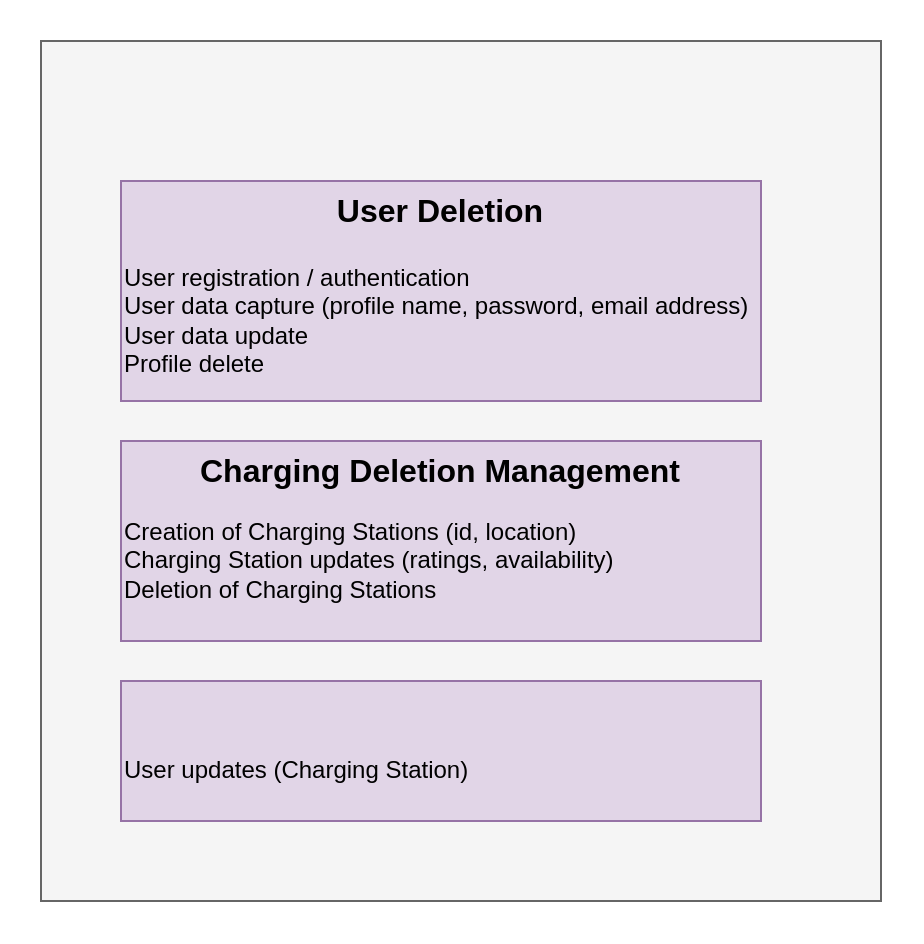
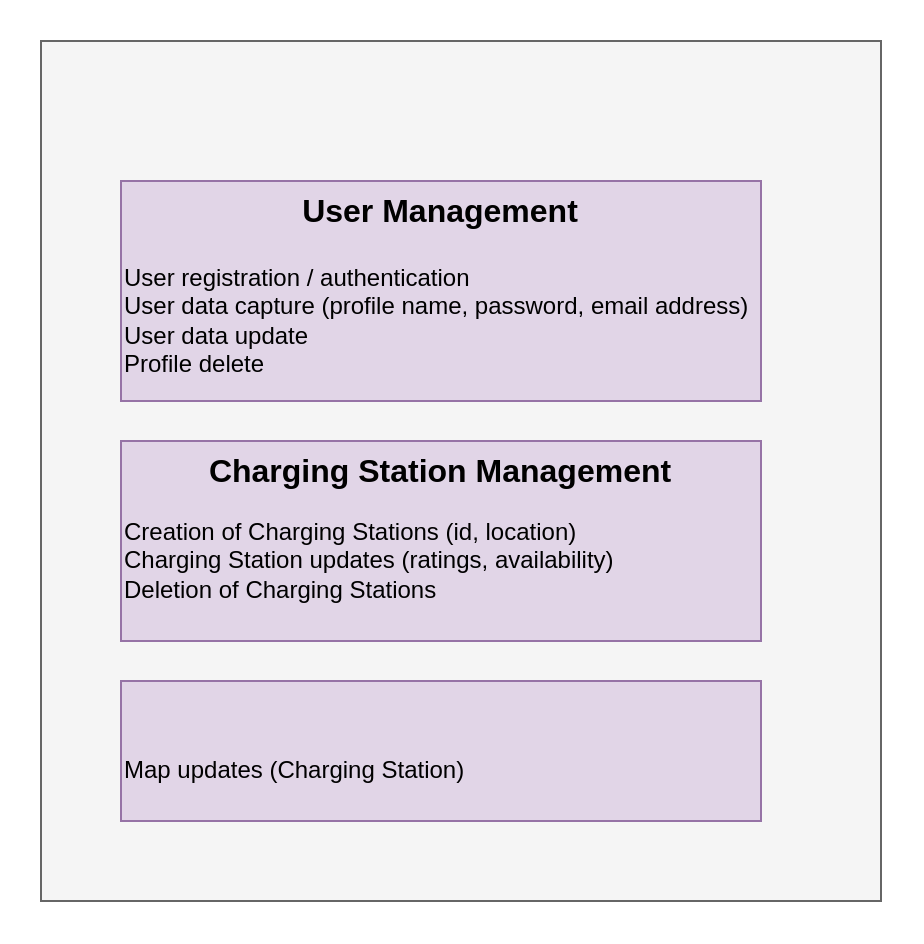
  <mxCell id="0" />
  <mxCell id="1" parent="0" />
  <mxCell id="2" value="" style="rounded=0;whiteSpace=wrap;html=1;fillColor=#f5f5f5;fontColor=#333333;strokeColor=#666666;" vertex="1" parent="1"><mxGeometry x="20" y="20" width="420" height="430" as="geometry" /></mxCell>
  <mxCell id="3" value="" style="rounded=0;whiteSpace=wrap;html=1;fillColor=#e1d5e7;strokeColor=#9673a6;" vertex="1" parent="1"><mxGeometry x="60" y="90" width="320" height="110" as="geometry" /></mxCell>
  <mxCell id="4" value="" style="rounded=0;whiteSpace=wrap;html=1;fillColor=#e1d5e7;strokeColor=#9673a6;" vertex="1" parent="1"><mxGeometry x="60" y="220" width="320" height="100" as="geometry" /></mxCell>
  <mxCell id="5" value="" style="rounded=0;whiteSpace=wrap;html=1;fillColor=#e1d5e7;strokeColor=#9673a6;" vertex="1" parent="1"><mxGeometry x="60" y="340" width="320" height="70" as="geometry" /></mxCell>
- <mxCell id="6" value="&lt;font style=&quot;font-size: 16px;&quot;&gt;User Deletion&lt;/font&gt;" style="text;html=1;align=center;verticalAlign=middle;whiteSpace=wrap;rounded=0;fontStyle=1" vertex="1" parent="1"><mxGeometry x="60" y="90" width="320" height="30" as="geometry" /></mxCell>
- <mxCell id="7" value="&lt;font style=&quot;font-size: 16px;&quot;&gt;Charging Deletion Management&lt;/font&gt;" style="text;html=1;align=center;verticalAlign=middle;whiteSpace=wrap;rounded=0;fontStyle=1" vertex="1" parent="1"><mxGeometry x="60" y="220" width="320" height="30" as="geometry" /></mxCell>
+ <mxCell id="6" value="&lt;font style=&quot;font-size: 16px;&quot;&gt;User Management&lt;/font&gt;" style="text;html=1;align=center;verticalAlign=middle;whiteSpace=wrap;rounded=0;fontStyle=1" vertex="1" parent="1"><mxGeometry x="60" y="90" width="320" height="30" as="geometry" /></mxCell>
+ <mxCell id="7" value="&lt;font style=&quot;font-size: 16px;&quot;&gt;Charging Station Management&lt;/font&gt;" style="text;html=1;align=center;verticalAlign=middle;whiteSpace=wrap;rounded=0;fontStyle=1" vertex="1" parent="1"><mxGeometry x="60" y="220" width="320" height="30" as="geometry" /></mxCell>
  <mxCell id="8" value="User registration / authentication&lt;div&gt;User data capture (profile name, password, email address)&lt;/div&gt;&lt;div&gt;User data update&lt;/div&gt;&lt;div&gt;Profile delete&lt;/div&gt;" style="text;html=1;align=left;verticalAlign=middle;whiteSpace=wrap;rounded=0;" vertex="1" parent="1"><mxGeometry x="60" y="120" width="320" height="80" as="geometry" /></mxCell>
  <mxCell id="9" value="Creation of Charging Stations (id, location)&lt;div&gt;Charging Station updates (ratings, availability)&lt;/div&gt;&lt;div&gt;Deletion of Charging Stations&lt;/div&gt;" style="text;html=1;align=left;verticalAlign=middle;whiteSpace=wrap;rounded=0;" vertex="1" parent="1"><mxGeometry x="60" y="250" width="320" height="60" as="geometry" /></mxCell>
- <mxCell id="10" value="User updates (Charging Station)" style="text;html=1;align=left;verticalAlign=middle;whiteSpace=wrap;rounded=0;" vertex="1" parent="1"><mxGeometry x="60" y="370" width="320" height="30" as="geometry" /></mxCell>
+ <mxCell id="10" value="Map updates (Charging Station)" style="text;html=1;align=left;verticalAlign=middle;whiteSpace=wrap;rounded=0;" vertex="1" parent="1"><mxGeometry x="60" y="370" width="320" height="30" as="geometry" /></mxCell>
